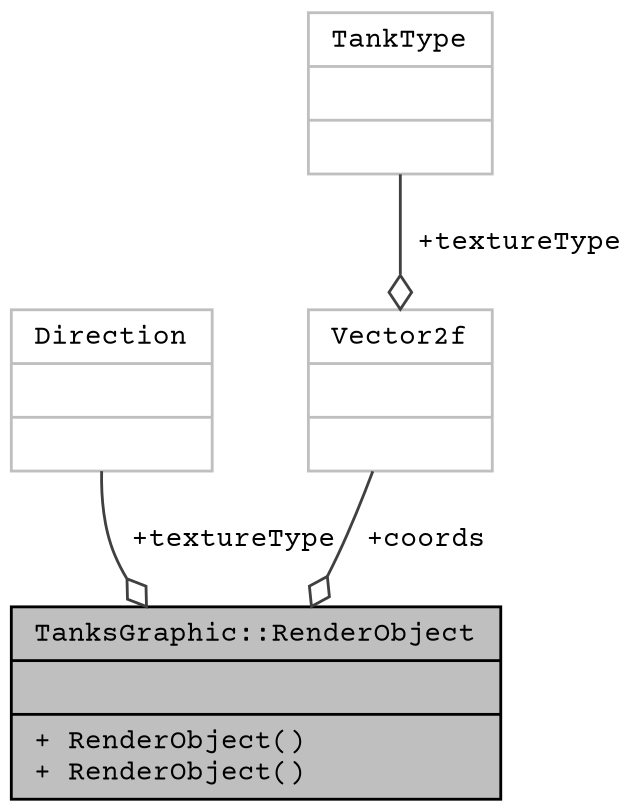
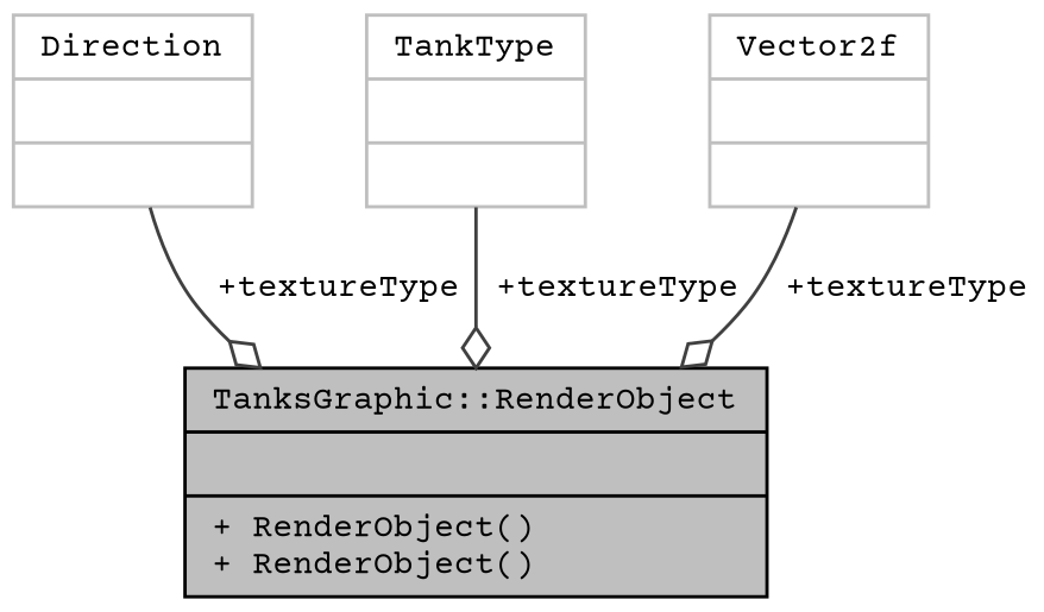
  digraph {
    fontname="Courier Prime"
    node [color=grey75 fontname="Courier Prime" fontsize=10 shape=record]
    edge [arrowhead=odiamond color=grey25 fontname="Courier Prime" fontsize=10 labelfontname=Helvetica labelfontsize=10 style=solid]
    n1 [color=black fillcolor=grey75 fontcolor=black height=0.2 label="{TanksGraphic::RenderObject\n||+ RenderObject()\l+ RenderObject()\l}" style=filled width=0.4]
    n2 [height=0.2 label="{Direction\n||}" width=0.4]
    n3 [height=0.2 label="{TankType\n||}" width=0.4]
    n4 [height=0.2 label="{Vector2f\n||}" width=0.4]
    n2 -> n1 [label=" +textureType"]
-   n3 -> n4 [label=" +textureType"]
-   n4 -> n1 [label=" +coords"]
+   n3 -> n1 [label=" +textureType"]
+   n4 -> n1 [label=" +textureType"]
  }
